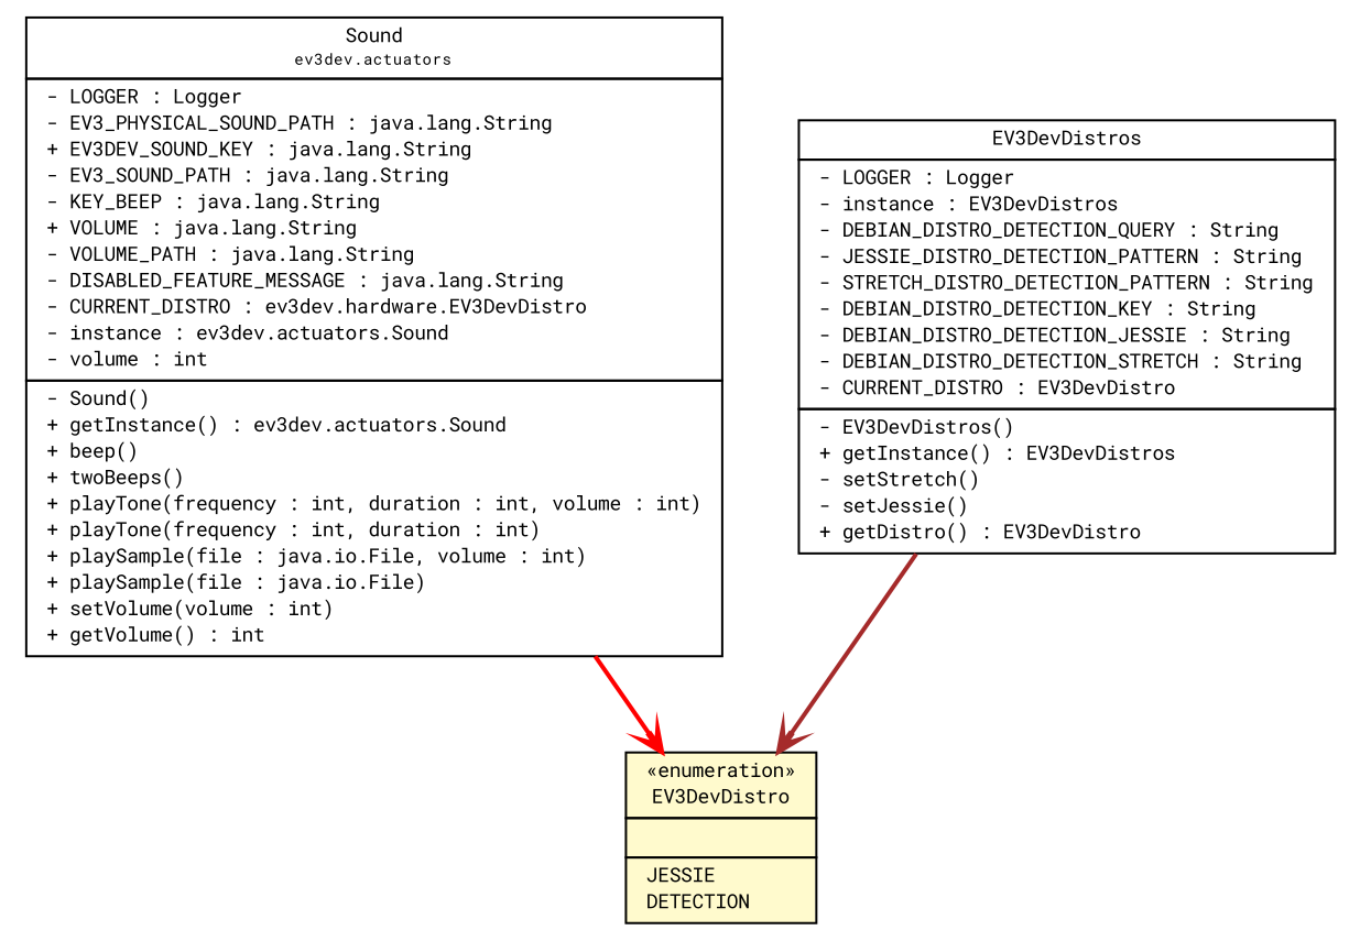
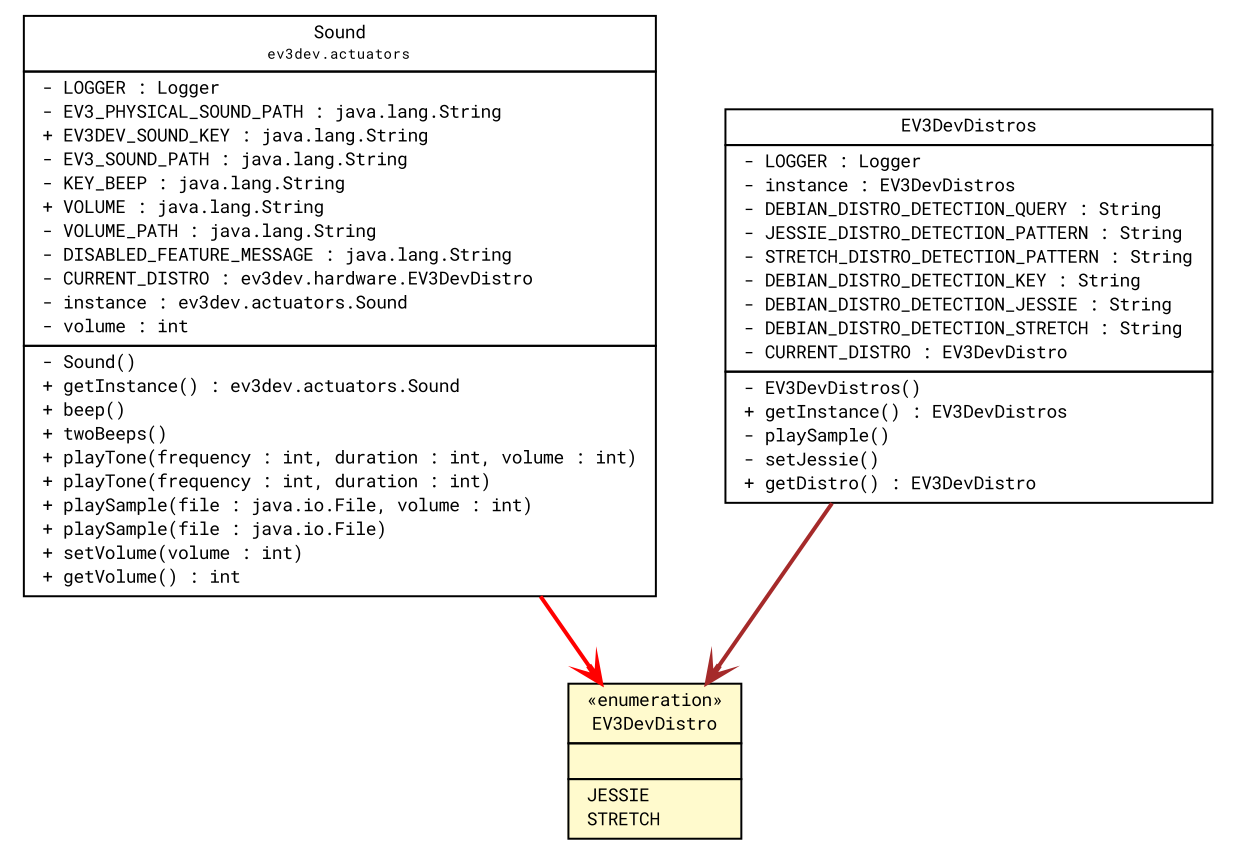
  digraph {
    fontname="Roboto Mono"
    nodesep=0.25
    ranksep=0.5
    node [fontcolor=black fontname="Roboto Mono" fontsize=9.0 shape=plaintext]
    edge [arrowhead=open fontcolor=black fontname="Roboto Mono" fontsize=10.0 headport=p labelfontname=Helvetica labelfontsize=10 style=bold tailport=p]
    n1 [label=<<table title="ev3dev.actuators.Sound" border="0" cellborder="1" cellspacing="0" cellpadding="2" port="p" href="../actuators/Sound.html"> 		<tr><td><table border="0" cellspacing="0" cellpadding="1"> <tr><td align="center" balign="center"> Sound </td></tr> <tr><td align="center" balign="center"><font point-size="7.0"> ev3dev.actuators </font></td></tr> 		</table></td></tr> 		<tr><td><table border="0" cellspacing="0" cellpadding="1"> <tr><td align="left" balign="left"> - LOGGER : Logger </td></tr> <tr><td align="left" balign="left"> - EV3_PHYSICAL_SOUND_PATH : java.lang.String </td></tr> <tr><td align="left" balign="left"> + EV3DEV_SOUND_KEY : java.lang.String </td></tr> <tr><td align="left" balign="left"> - EV3_SOUND_PATH : java.lang.String </td></tr> <tr><td align="left" balign="left"> - KEY_BEEP : java.lang.String </td></tr> <tr><td align="left" balign="left"> + VOLUME : java.lang.String </td></tr> <tr><td align="left" balign="left"> - VOLUME_PATH : java.lang.String </td></tr> <tr><td align="left" balign="left"> - DISABLED_FEATURE_MESSAGE : java.lang.String </td></tr> <tr><td align="left" balign="left"> - CURRENT_DISTRO : ev3dev.hardware.EV3DevDistro </td></tr> <tr><td align="left" balign="left"> - instance : ev3dev.actuators.Sound </td></tr> <tr><td align="left" balign="left"> - volume : int </td></tr> 		</table></td></tr> 		<tr><td><table border="0" cellspacing="0" cellpadding="1"> <tr><td align="left" balign="left"> - Sound() </td></tr> <tr><td align="left" balign="left"> + getInstance() : ev3dev.actuators.Sound </td></tr> <tr><td align="left" balign="left"> + beep() </td></tr> <tr><td align="left" balign="left"> + twoBeeps() </td></tr> <tr><td align="left" balign="left"> + playTone(frequency : int, duration : int, volume : int) </td></tr> <tr><td align="left" balign="left"> + playTone(frequency : int, duration : int) </td></tr> <tr><td align="left" balign="left"> + playSample(file : java.io.File, volume : int) </td></tr> <tr><td align="left" balign="left"> + playSample(file : java.io.File) </td></tr> <tr><td align="left" balign="left"> + setVolume(volume : int) </td></tr> <tr><td align="left" balign="left"> + getVolume() : int </td></tr> 		</table></td></tr> 		</table>>]
-   n2 [label=<<table title="ev3dev.hardware.EV3DevDistro" border="0" cellborder="1" cellspacing="0" cellpadding="2" port="p" bgcolor="lemonChiffon" href="./EV3DevDistro.html"> 		<tr><td><table border="0" cellspacing="0" cellpadding="1"> <tr><td align="center" balign="center"> &#171;enumeration&#187; </td></tr> <tr><td align="center" balign="center"> EV3DevDistro </td></tr> 		</table></td></tr> 		<tr><td><table border="0" cellspacing="0" cellpadding="1"> <tr><td align="left" balign="left">  </td></tr> 		</table></td></tr> 		<tr><td><table border="0" cellspacing="0" cellpadding="1"> <tr><td align="left" balign="left"> JESSIE </td></tr> <tr><td align="left" balign="left"> DETECTION </td></tr> 		</table></td></tr> 		</table>>]
-   n3 [label=<<table title="ev3dev.hardware.EV3DevDistros" border="0" cellborder="1" cellspacing="0" cellpadding="2" port="p" href="./EV3DevDistros.html"> 		<tr><td><table border="0" cellspacing="0" cellpadding="1"> <tr><td align="center" balign="center"> EV3DevDistros </td></tr> 		</table></td></tr> 		<tr><td><table border="0" cellspacing="0" cellpadding="1"> <tr><td align="left" balign="left"> - LOGGER : Logger </td></tr> <tr><td align="left" balign="left"> - instance : EV3DevDistros </td></tr> <tr><td align="left" balign="left"> - DEBIAN_DISTRO_DETECTION_QUERY : String </td></tr> <tr><td align="left" balign="left"> - JESSIE_DISTRO_DETECTION_PATTERN : String </td></tr> <tr><td align="left" balign="left"> - STRETCH_DISTRO_DETECTION_PATTERN : String </td></tr> <tr><td align="left" balign="left"> - DEBIAN_DISTRO_DETECTION_KEY : String </td></tr> <tr><td align="left" balign="left"> - DEBIAN_DISTRO_DETECTION_JESSIE : String </td></tr> <tr><td align="left" balign="left"> - DEBIAN_DISTRO_DETECTION_STRETCH : String </td></tr> <tr><td align="left" balign="left"> - CURRENT_DISTRO : EV3DevDistro </td></tr> 		</table></td></tr> 		<tr><td><table border="0" cellspacing="0" cellpadding="1"> <tr><td align="left" balign="left"> - EV3DevDistros() </td></tr> <tr><td align="left" balign="left"> + getInstance() : EV3DevDistros </td></tr> <tr><td align="left" balign="left"> - setStretch() </td></tr> <tr><td align="left" balign="left"> - setJessie() </td></tr> <tr><td align="left" balign="left"> + getDistro() : EV3DevDistro </td></tr> 		</table></td></tr> 		</table>>]
+   n2 [label=<<table title="ev3dev.hardware.EV3DevDistro" border="0" cellborder="1" cellspacing="0" cellpadding="2" port="p" bgcolor="lemonChiffon" href="./EV3DevDistro.html"> 		<tr><td><table border="0" cellspacing="0" cellpadding="1"> <tr><td align="center" balign="center"> &#171;enumeration&#187; </td></tr> <tr><td align="center" balign="center"> EV3DevDistro </td></tr> 		</table></td></tr> 		<tr><td><table border="0" cellspacing="0" cellpadding="1"> <tr><td align="left" balign="left">  </td></tr> 		</table></td></tr> 		<tr><td><table border="0" cellspacing="0" cellpadding="1"> <tr><td align="left" balign="left"> JESSIE </td></tr> <tr><td align="left" balign="left"> STRETCH </td></tr> 		</table></td></tr> 		</table>>]
+   n3 [label=<<table title="ev3dev.hardware.EV3DevDistros" border="0" cellborder="1" cellspacing="0" cellpadding="2" port="p" href="./EV3DevDistros.html"> 		<tr><td><table border="0" cellspacing="0" cellpadding="1"> <tr><td align="center" balign="center"> EV3DevDistros </td></tr> 		</table></td></tr> 		<tr><td><table border="0" cellspacing="0" cellpadding="1"> <tr><td align="left" balign="left"> - LOGGER : Logger </td></tr> <tr><td align="left" balign="left"> - instance : EV3DevDistros </td></tr> <tr><td align="left" balign="left"> - DEBIAN_DISTRO_DETECTION_QUERY : String </td></tr> <tr><td align="left" balign="left"> - JESSIE_DISTRO_DETECTION_PATTERN : String </td></tr> <tr><td align="left" balign="left"> - STRETCH_DISTRO_DETECTION_PATTERN : String </td></tr> <tr><td align="left" balign="left"> - DEBIAN_DISTRO_DETECTION_KEY : String </td></tr> <tr><td align="left" balign="left"> - DEBIAN_DISTRO_DETECTION_JESSIE : String </td></tr> <tr><td align="left" balign="left"> - DEBIAN_DISTRO_DETECTION_STRETCH : String </td></tr> <tr><td align="left" balign="left"> - CURRENT_DISTRO : EV3DevDistro </td></tr> 		</table></td></tr> 		<tr><td><table border="0" cellspacing="0" cellpadding="1"> <tr><td align="left" balign="left"> - EV3DevDistros() </td></tr> <tr><td align="left" balign="left"> + getInstance() : EV3DevDistros </td></tr> <tr><td align="left" balign="left"> - playSample() </td></tr> <tr><td align="left" balign="left"> - setJessie() </td></tr> <tr><td align="left" balign="left"> + getDistro() : EV3DevDistro </td></tr> 		</table></td></tr> 		</table>>]
    n1 -> n2 [color=red]
    n3 -> n2 [color=brown]
  }
